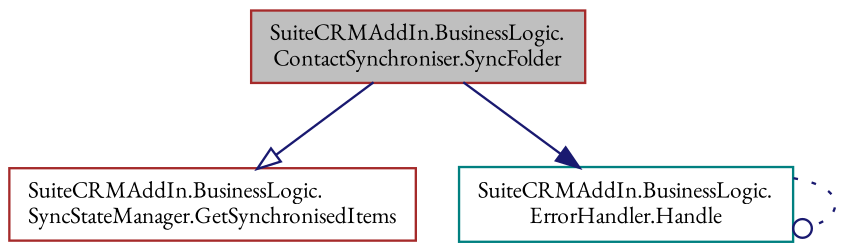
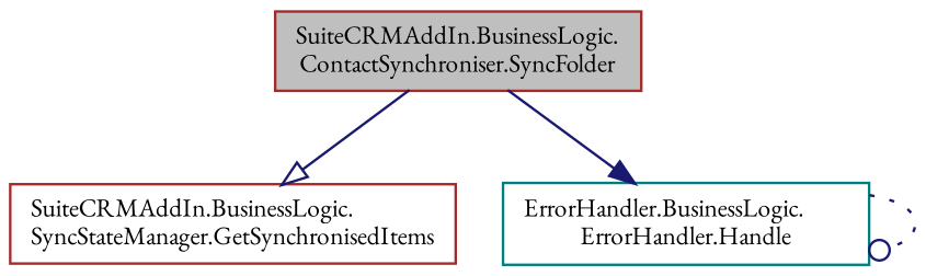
  digraph {
    rankdir=TB
    fontname="EB Garamond"
    node [color=brown fillcolor=white fontname="EB Garamond" fontsize=10 shape=record style=filled]
    edge [color=midnightblue fontname="EB Garamond" fontsize=10 labelfontname=Helvetica labelfontsize=10 style=solid]
    n1 [fillcolor=grey75 fontcolor=black height=0.2 label="SuiteCRMAddIn.BusinessLogic.\lContactSynchroniser.SyncFolder" width=0.4]
    n2 [height=0.2 label="SuiteCRMAddIn.BusinessLogic.\lSyncStateManager.GetSynchronisedItems" width=0.4]
-   n3 [color=teal height=0.2 label="SuiteCRMAddIn.BusinessLogic.\lErrorHandler.Handle" width=0.4]
+   n3 [color=teal height=0.2 label="ErrorHandler.BusinessLogic.\lErrorHandler.Handle" width=0.4]
    n1 -> n2 [arrowhead=onormal]
    n1 -> n3 [arrowhead=normal]
    n3 -> n3 [style=dotted arrowhead=odot]
  }
